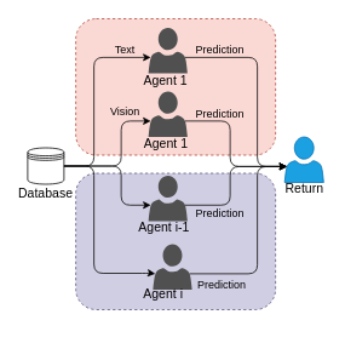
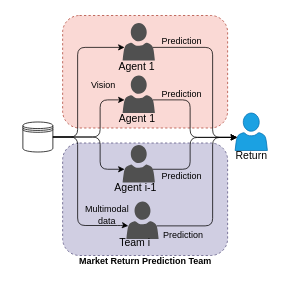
  <mxCell id="0" />
  <mxCell id="1" parent="0" />
  <mxCell id="2" value="" style="rounded=1;whiteSpace=wrap;html=1;fillColor=#d0cee2;strokeColor=#56517e;dashed=1;strokeWidth=1;" vertex="1" parent="1"><mxGeometry x="83" y="190" width="220" height="150" as="geometry" /></mxCell>
+ <mxCell id="3" value="Market Return Prediction Team" style="text;html=1;strokeColor=none;fillColor=none;align=center;verticalAlign=middle;whiteSpace=wrap;rounded=0;fontSize=12;fontStyle=1" vertex="1" parent="1"><mxGeometry x="96" y="340" width="195" height="15" as="geometry" /></mxCell>
  <mxCell id="4" value="" style="rounded=1;whiteSpace=wrap;html=1;fillColor=#fad9d5;strokeColor=#ae4132;dashed=1;strokeWidth=1;" vertex="1" parent="1"><mxGeometry x="83" y="20" width="220" height="150" as="geometry" /></mxCell>
  <mxCell id="5" value="" style="sketch=0;pointerEvents=1;shadow=0;dashed=0;html=1;strokeColor=none;labelPosition=center;verticalLabelPosition=bottom;verticalAlign=top;align=center;fillColor=#505050;shape=mxgraph.mscae.intune.account_portal" vertex="1" parent="1"><mxGeometry x="163" y="30" width="43" height="50" as="geometry" /></mxCell>
  <mxCell id="6" value="" style="sketch=0;pointerEvents=1;shadow=0;dashed=0;html=1;strokeColor=none;labelPosition=center;verticalLabelPosition=bottom;verticalAlign=top;align=center;fillColor=#505050;shape=mxgraph.mscae.intune.account_portal" vertex="1" parent="1"><mxGeometry x="163" y="100" width="43" height="50" as="geometry" /></mxCell>
  <mxCell id="7" value="" style="sketch=0;pointerEvents=1;shadow=0;dashed=0;html=1;strokeColor=none;labelPosition=center;verticalLabelPosition=bottom;verticalAlign=top;align=center;fillColor=#505050;shape=mxgraph.mscae.intune.account_portal" vertex="1" parent="1"><mxGeometry x="168" y="268" width="43" height="50" as="geometry" /></mxCell>
  <mxCell id="8" value="Agent 1" style="text;html=1;strokeColor=none;fillColor=none;align=center;verticalAlign=middle;whiteSpace=wrap;rounded=0;fontSize=14;" vertex="1" parent="1"><mxGeometry x="147.12" y="87.5" width="70" as="geometry" /></mxCell>
  <mxCell id="9" value="Agent 1" style="text;html=1;strokeColor=none;fillColor=none;align=center;verticalAlign=middle;whiteSpace=wrap;rounded=0;fontSize=14;" vertex="1" parent="1"><mxGeometry x="149.5" y="152.5" width="65.25" height="10" as="geometry" /></mxCell>
- <mxCell id="10" value="Agent i" style="text;html=1;strokeColor=none;fillColor=none;align=center;verticalAlign=middle;whiteSpace=wrap;rounded=0;fontSize=14;" vertex="1" parent="1"><mxGeometry x="153.25" y="318" width="52.75" height="10" as="geometry" /></mxCell>
+ <mxCell id="10" value="Team i" style="text;html=1;strokeColor=none;fillColor=none;align=center;verticalAlign=middle;whiteSpace=wrap;rounded=0;fontSize=14;" vertex="1" parent="1"><mxGeometry x="153.25" y="318" width="52.75" height="10" as="geometry" /></mxCell>
  <mxCell id="11" value="" style="shape=datastore;whiteSpace=wrap;html=1;" vertex="1" parent="1"><mxGeometry x="30" y="162" width="40" height="40" as="geometry" /></mxCell>
  <mxCell id="12" style="edgeStyle=orthogonalEdgeStyle;rounded=1;orthogonalLoop=1;jettySize=auto;html=1;exitX=1;exitY=0.5;exitDx=0;exitDy=0;entryX=0.06;entryY=0.65;entryDx=0;entryDy=0;entryPerimeter=0;curved=0;" edge="1" parent="1" source="11" target="5"><mxGeometry relative="1" as="geometry"><Array as="points"><mxPoint x="103" y="182" /><mxPoint x="103" y="63" /><mxPoint x="166" y="63" /></Array></mxGeometry></mxCell>
  <mxCell id="13" style="edgeStyle=orthogonalEdgeStyle;rounded=1;orthogonalLoop=1;jettySize=auto;html=1;exitX=1;exitY=0.5;exitDx=0;exitDy=0;entryX=0.06;entryY=0.65;entryDx=0;entryDy=0;entryPerimeter=0;curved=0;" edge="1" parent="1" source="11" target="6"><mxGeometry relative="1" as="geometry"><Array as="points"><mxPoint x="133" y="182" /><mxPoint x="133" y="133" /></Array></mxGeometry></mxCell>
  <mxCell id="14" style="edgeStyle=orthogonalEdgeStyle;rounded=1;orthogonalLoop=1;jettySize=auto;html=1;exitX=1;exitY=0.5;exitDx=0;exitDy=0;entryX=0.06;entryY=0.65;entryDx=0;entryDy=0;entryPerimeter=0;curved=0;" edge="1" parent="1" source="11" target="7"><mxGeometry relative="1" as="geometry"><Array as="points"><mxPoint x="103" y="182" /><mxPoint x="103" y="300" /><mxPoint x="166" y="300" /></Array></mxGeometry></mxCell>
  <mxCell id="15" value="" style="sketch=0;pointerEvents=1;shadow=0;dashed=0;html=1;strokeColor=#006EAF;labelPosition=center;verticalLabelPosition=bottom;verticalAlign=top;align=center;fillColor=#1ba1e2;shape=mxgraph.mscae.intune.account_portal;fontColor=#ffffff;" vertex="1" parent="1"><mxGeometry x="313" y="150" width="43" height="50" as="geometry" /></mxCell>
  <mxCell id="16" style="edgeStyle=orthogonalEdgeStyle;rounded=1;orthogonalLoop=1;jettySize=auto;html=1;exitX=0.94;exitY=0.65;exitDx=0;exitDy=0;exitPerimeter=0;entryX=0.06;entryY=0.65;entryDx=0;entryDy=0;entryPerimeter=0;curved=0;" edge="1" parent="1" source="5" target="15"><mxGeometry relative="1" as="geometry"><Array as="points"><mxPoint x="283" y="63" /><mxPoint x="283" y="183" /></Array></mxGeometry></mxCell>
  <mxCell id="17" style="edgeStyle=orthogonalEdgeStyle;rounded=1;orthogonalLoop=1;jettySize=auto;html=1;exitX=0.94;exitY=0.65;exitDx=0;exitDy=0;exitPerimeter=0;entryX=0.06;entryY=0.65;entryDx=0;entryDy=0;entryPerimeter=0;curved=0;" edge="1" parent="1" source="6" target="15"><mxGeometry relative="1" as="geometry"><Array as="points"><mxPoint x="253" y="133" /><mxPoint x="253" y="183" /></Array></mxGeometry></mxCell>
  <mxCell id="18" style="edgeStyle=orthogonalEdgeStyle;rounded=1;orthogonalLoop=1;jettySize=auto;html=1;exitX=0.94;exitY=0.65;exitDx=0;exitDy=0;exitPerimeter=0;entryX=0.06;entryY=0.65;entryDx=0;entryDy=0;entryPerimeter=0;curved=0;" edge="1" parent="1" source="7" target="15"><mxGeometry relative="1" as="geometry"><Array as="points"><mxPoint x="283" y="301" /><mxPoint x="283" y="183" /></Array></mxGeometry></mxCell>
  <mxCell id="19" value="Return" style="text;html=1;strokeColor=none;fillColor=none;align=center;verticalAlign=middle;whiteSpace=wrap;rounded=0;fontSize=14;" vertex="1" parent="1"><mxGeometry x="311.75" y="202" width="45.5" height="10" as="geometry" /></mxCell>
- <mxCell id="20" value="Database" style="text;html=1;strokeColor=none;fillColor=none;align=center;verticalAlign=middle;whiteSpace=wrap;rounded=0;fontSize=14;" vertex="1" parent="1"><mxGeometry x="20" y="202" width="60" height="20" as="geometry" /></mxCell>
- <mxCell id="21" value="Text" style="text;html=1;strokeColor=none;fillColor=none;align=center;verticalAlign=middle;whiteSpace=wrap;rounded=0;fontSize=12;" vertex="1" parent="1"><mxGeometry x="124.5" y="47.5" width="25" height="15" as="geometry" /></mxCell>
- <mxCell id="22" value="Vision" style="text;html=1;strokeColor=none;fillColor=none;align=center;verticalAlign=middle;whiteSpace=wrap;rounded=0;fontSize=12;" vertex="1" parent="1"><mxGeometry x="124.5" y="115" width="25" height="15" as="geometry" /></mxCell>
+ <mxCell id="22" value="Vision" style="text;html=1;strokeColor=none;fillColor=none;align=center;verticalAlign=middle;whiteSpace=wrap;rounded=0;fontSize=12;" vertex="1" parent="1"><mxGeometry x="124.5" y="105" width="25" height="15" as="geometry" /></mxCell>
+ <mxCell id="23" value="Multimodal&lt;br style=&quot;font-size: 12px;&quot;&gt;data" style="text;html=1;strokeColor=none;fillColor=none;align=center;verticalAlign=middle;whiteSpace=wrap;rounded=0;fontSize=12;" vertex="1" parent="1"><mxGeometry x="122.75" y="278" width="38.5" height="15" as="geometry" /></mxCell>
  <mxCell id="24" value="Prediction" style="text;html=1;strokeColor=none;fillColor=none;align=center;verticalAlign=middle;whiteSpace=wrap;rounded=0;fontSize=12;" vertex="1" parent="1"><mxGeometry x="211" y="52.5" width="62" height="5" as="geometry" /></mxCell>
  <mxCell id="25" value="" style="sketch=0;pointerEvents=1;shadow=0;dashed=0;html=1;strokeColor=none;labelPosition=center;verticalLabelPosition=bottom;verticalAlign=top;align=center;fillColor=#505050;shape=mxgraph.mscae.intune.account_portal" vertex="1" parent="1"><mxGeometry x="163" y="192.5" width="43" height="50" as="geometry" /></mxCell>
  <mxCell id="26" value="Agent i-1" style="text;html=1;strokeColor=none;fillColor=none;align=center;verticalAlign=middle;whiteSpace=wrap;rounded=0;fontSize=14;" vertex="1" parent="1"><mxGeometry x="147.75" y="245" width="65.25" height="10" as="geometry" /></mxCell>
  <mxCell id="27" style="edgeStyle=orthogonalEdgeStyle;rounded=1;orthogonalLoop=1;jettySize=auto;html=1;exitX=1;exitY=0.5;exitDx=0;exitDy=0;entryX=0.06;entryY=0.65;entryDx=0;entryDy=0;entryPerimeter=0;curved=0;" edge="1" parent="1" source="11" target="25"><mxGeometry relative="1" as="geometry"><Array as="points"><mxPoint x="133" y="182" /><mxPoint x="133" y="225" /></Array></mxGeometry></mxCell>
  <mxCell id="28" style="edgeStyle=orthogonalEdgeStyle;rounded=1;orthogonalLoop=1;jettySize=auto;html=1;exitX=0.94;exitY=0.65;exitDx=0;exitDy=0;exitPerimeter=0;entryX=0.06;entryY=0.65;entryDx=0;entryDy=0;entryPerimeter=0;curved=0;" edge="1" parent="1" source="25" target="15"><mxGeometry relative="1" as="geometry"><Array as="points"><mxPoint x="253" y="225" /><mxPoint x="253" y="183" /></Array></mxGeometry></mxCell>
  <mxCell id="29" value="Prediction" style="text;html=1;strokeColor=none;fillColor=none;align=center;verticalAlign=middle;whiteSpace=wrap;rounded=0;fontSize=12;" vertex="1" parent="1"><mxGeometry x="211" y="122.5" width="62" height="5" as="geometry" /></mxCell>
  <mxCell id="30" value="Prediction" style="text;html=1;strokeColor=none;fillColor=none;align=center;verticalAlign=middle;whiteSpace=wrap;rounded=0;fontSize=12;" vertex="1" parent="1"><mxGeometry x="211" y="232.5" width="62" height="5" as="geometry" /></mxCell>
  <mxCell id="31" value="Prediction" style="text;html=1;strokeColor=none;fillColor=none;align=center;verticalAlign=middle;whiteSpace=wrap;rounded=0;fontSize=12;" vertex="1" parent="1"><mxGeometry x="213" y="310" width="62" height="5" as="geometry" /></mxCell>
